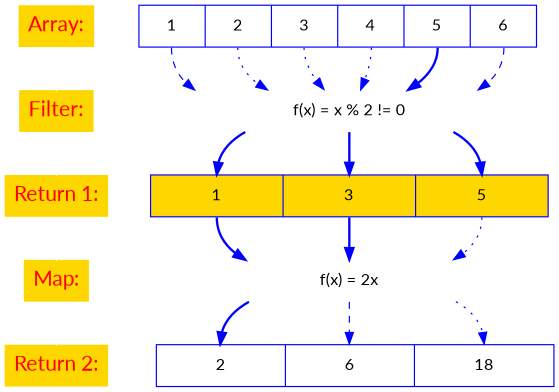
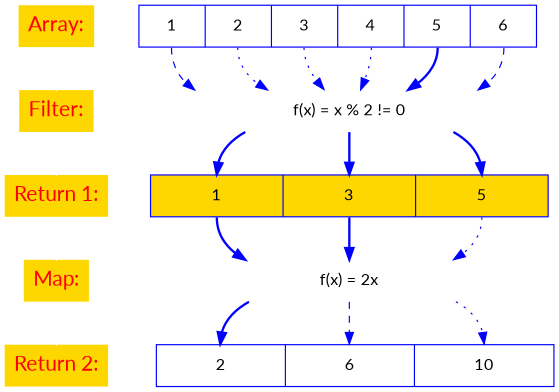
  digraph {
    fontname=Lato
    node [fillcolor=gold fontcolor=red fontname=Lato fontsize=18 shape=plaintext style=filled]
    edge [color=blue fontname=Lato headport=f0 tailport=f0 style=bold]
    "Array:"
    n2 [color=blue fillcolor=white fixedsize=true fontcolor=black fontsize=14 label="<f0> 1 | <f1> 2 | <f2> 3 | <f3> 4 | <f4> 5 | <f5> 6" shape=record width=4.75]
    "Filter:"
    n4 [color=white fillcolor=white fixedsize=true fontcolor=black fontsize=14 label="<f0> f(x) = x % 2 != 0" shape=record width=4.75]
    "Return 1:"
    n6 [color=blue fixedsize=true fontcolor=black fontsize=14 label="<f0> 1 | <f2> 3 | <f4> 5" shape=record width=4.75]
    "Map:"
    n8 [color=white fillcolor=white fixedsize=true fontcolor=black fontsize=14 label="<f0> f(x) = 2x" shape=record width=4.75]
    "Return 2:"
-   n10 [color=blue fillcolor=white fixedsize=true fontcolor=black fontsize=14 label="<f0> 2 | <f2> 6 | <f4> 18" shape=record width=4.75]
+   n10 [color=blue fillcolor=white fixedsize=true fontcolor=black fontsize=14 label="<f0> 2 | <f2> 6 | <f4> 10" shape=record width=4.75]
    subgraph sub_1 {
      rank=same
      "Array:"
      n2
    }
    subgraph sub_2 {
      rank=same
      "Filter:"
      n4
    }
    subgraph sub_3 {
      rank=same
      "Return 1:"
      n6
    }
    subgraph sub_4 {
      rank=same
      "Map:"
      n8
    }
    subgraph sub_5 {
      rank=same
      "Return 2:"
      n10
    }
    "Array:" -> "Filter:" [color=white style=""]
    n2 -> n4 [style=dashed]
    n2 -> n4 [style=dotted tailport=f1]
    n2 -> n4 [style=dotted tailport=f2]
    n2 -> n4 [style=dotted tailport=f3]
    n2 -> n4 [tailport=f4]
    n2 -> n4 [style=dashed tailport=f5]
    "Filter:" -> "Return 1:" [color=white style=""]
    n4 -> n6
    n4 -> n6 [headport=f2]
    n4 -> n6 [headport=f4]
    "Return 1:" -> "Map:" [color=white style=""]
    n6 -> n8
    n6 -> n8 [tailport=f2]
    n6 -> n8 [style=dotted tailport=f4]
    "Map:" -> "Return 2:" [color=white style=""]
    n8 -> n10
    n8 -> n10 [headport=f2 style=dashed]
    n8 -> n10 [headport=f4 style=dotted]
  }
